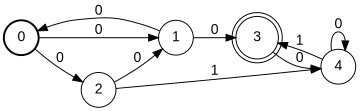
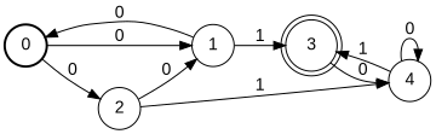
  digraph {
    fontname="Liberation Sans"
    rankdir=LR
    node [fontname="Liberation Sans" shape=circle]
    edge [fontname="Liberation Sans"]
    0 [style=bold]
    1
    2
    3 [peripheries=2]
    4
    0 -> 1 [label=0]
    0 -> 2 [label=0]
    1 -> 0 [label=0]
-   1 -> 3 [label=0]
+   1 -> 3 [label=1]
    2 -> 1 [label=0]
    2 -> 4 [label=1]
    3 -> 4 [label=0]
    4 -> 3 [label=1]
    4 -> 4 [label=0]
  }
